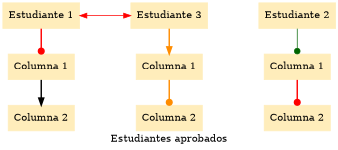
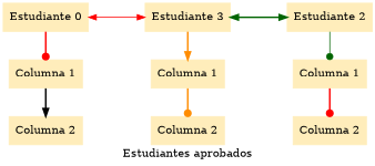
  digraph {
    label="Estudiantes aprobados"
    nodesep=1
    node [color="#FFEDBB" shape=box style=filled]
    edge [color=red style=bold arrowhead=dot]
-   n1 [label="Estudiante 1"]
+   n1 [label="Estudiante 0"]
    n2 [label="Estudiante 2"]
    n3 [label="Estudiante 3"]
    n4 [label="Columna 1"]
    n5 [label="Columna 2"]
    n6 [label="Columna 1"]
    n7 [label="Columna 2"]
    n8 [label="Columna 1"]
    n9 [label="Columna 2"]
    subgraph sub_1 {
      rankdir=TB
      n1
      n2
      n3
    }
    subgraph sub_2 {
      rankdir=LR
      n1
      n4
      n5
    }
    subgraph sub_3 {
      rankdir=LR
      n2
      n6
      n7
    }
    subgraph sub_4 {
      rankdir=LR
      n3
      n8
      n9
    }
    n1 -> n3 [constraint=false dir=both style=solid arrowhead=""]
    n1 -> n4
+   n2 -> n3 [color=darkgreen constraint=false dir=both arrowhead=""]
    n2 -> n6 [color=darkgreen style=solid]
    n3 -> n8 [arrowhead=normal color=darkorange]
    n4 -> n5 [arrowhead=normal color=black]
    n6 -> n7
    n8 -> n9 [color=darkorange]
  }
